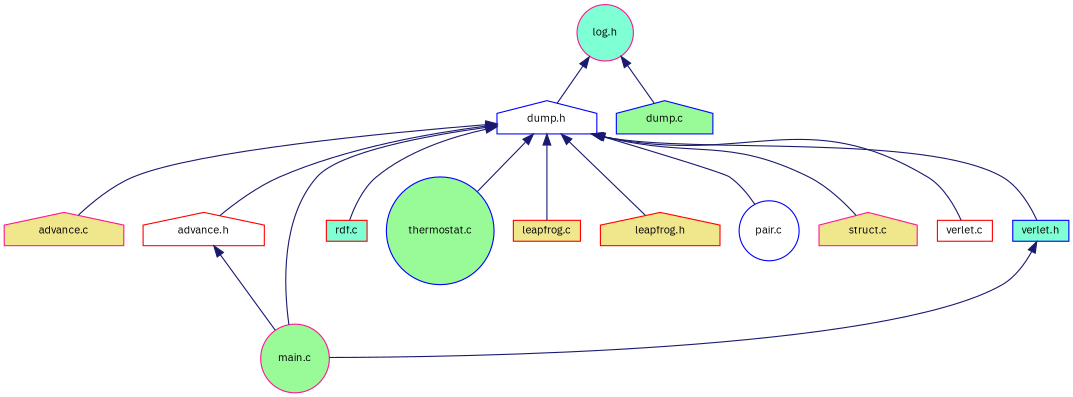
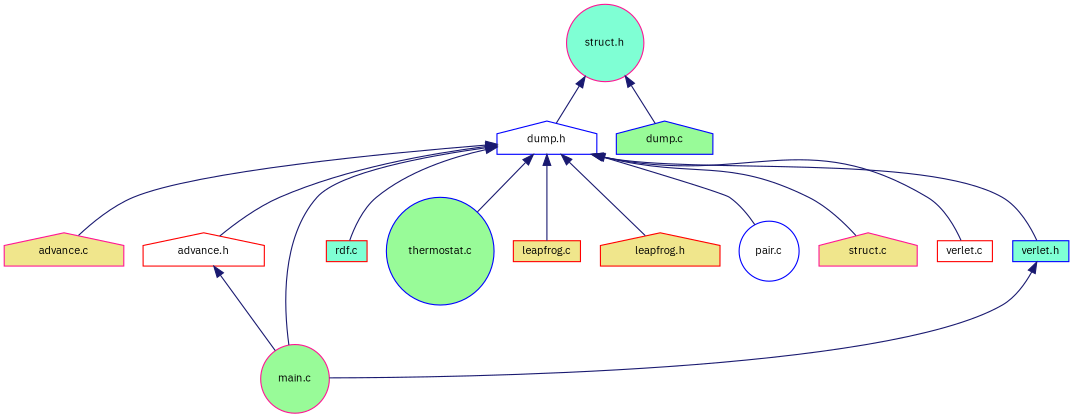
  digraph {
    fontname="IBM Plex Sans"
    node [color=blue fillcolor=white fontname="IBM Plex Sans" fontsize=10 shape=house style=filled]
    edge [color=midnightblue dir=back fontname="IBM Plex Sans" fontsize=10 labelfontname=Helvetica labelfontsize=10 style=solid]
-   n1 [color=deeppink fillcolor=aquamarine fontcolor=black height=0.2 label="log.h" shape=circle width=0.4]
+   n1 [color=deeppink fillcolor=aquamarine fontcolor=black height=0.2 label="struct.h" shape=circle width=0.4]
    n2 [height=0.2 label="dump.h" width=0.4]
    n3 [fillcolor=palegreen height=0.2 label="dump.c" width=0.4]
    n4 [color=deeppink fillcolor=khaki height=0.2 label="advance.c" width=0.4]
    n5 [color=red height=0.2 label="advance.h" width=0.4]
    n6 [color=deeppink fillcolor=palegreen height=0.2 label="main.c" shape=circle width=0.4]
    n7 [color=red fillcolor=aquamarine height=0.2 label="rdf.c" shape=box width=0.4]
    n8 [fillcolor=palegreen height=0.2 label="thermostat.c" shape=circle width=0.4]
    n9 [color=red fillcolor=khaki height=0.2 label="leapfrog.c" shape=box width=0.4]
    n10 [color=red fillcolor=khaki height=0.2 label="leapfrog.h" width=0.4]
    n11 [height=0.2 label="pair.c" shape=circle width=0.4]
    n12 [color=deeppink fillcolor=khaki height=0.2 label="struct.c" width=0.4]
    n13 [color=red height=0.2 label="verlet.c" shape=box width=0.4]
    n14 [fillcolor=aquamarine height=0.2 label="verlet.h" shape=box width=0.4]
    n1 -> n2
    n1 -> n3
    n2 -> n4
    n2 -> n5
    n2 -> n6
    n2 -> n7
    n2 -> n8
    n2 -> n9
    n2 -> n10
    n2 -> n11
    n2 -> n12
    n2 -> n13
    n2 -> n14
    n5 -> n6
    n14 -> n6
  }
